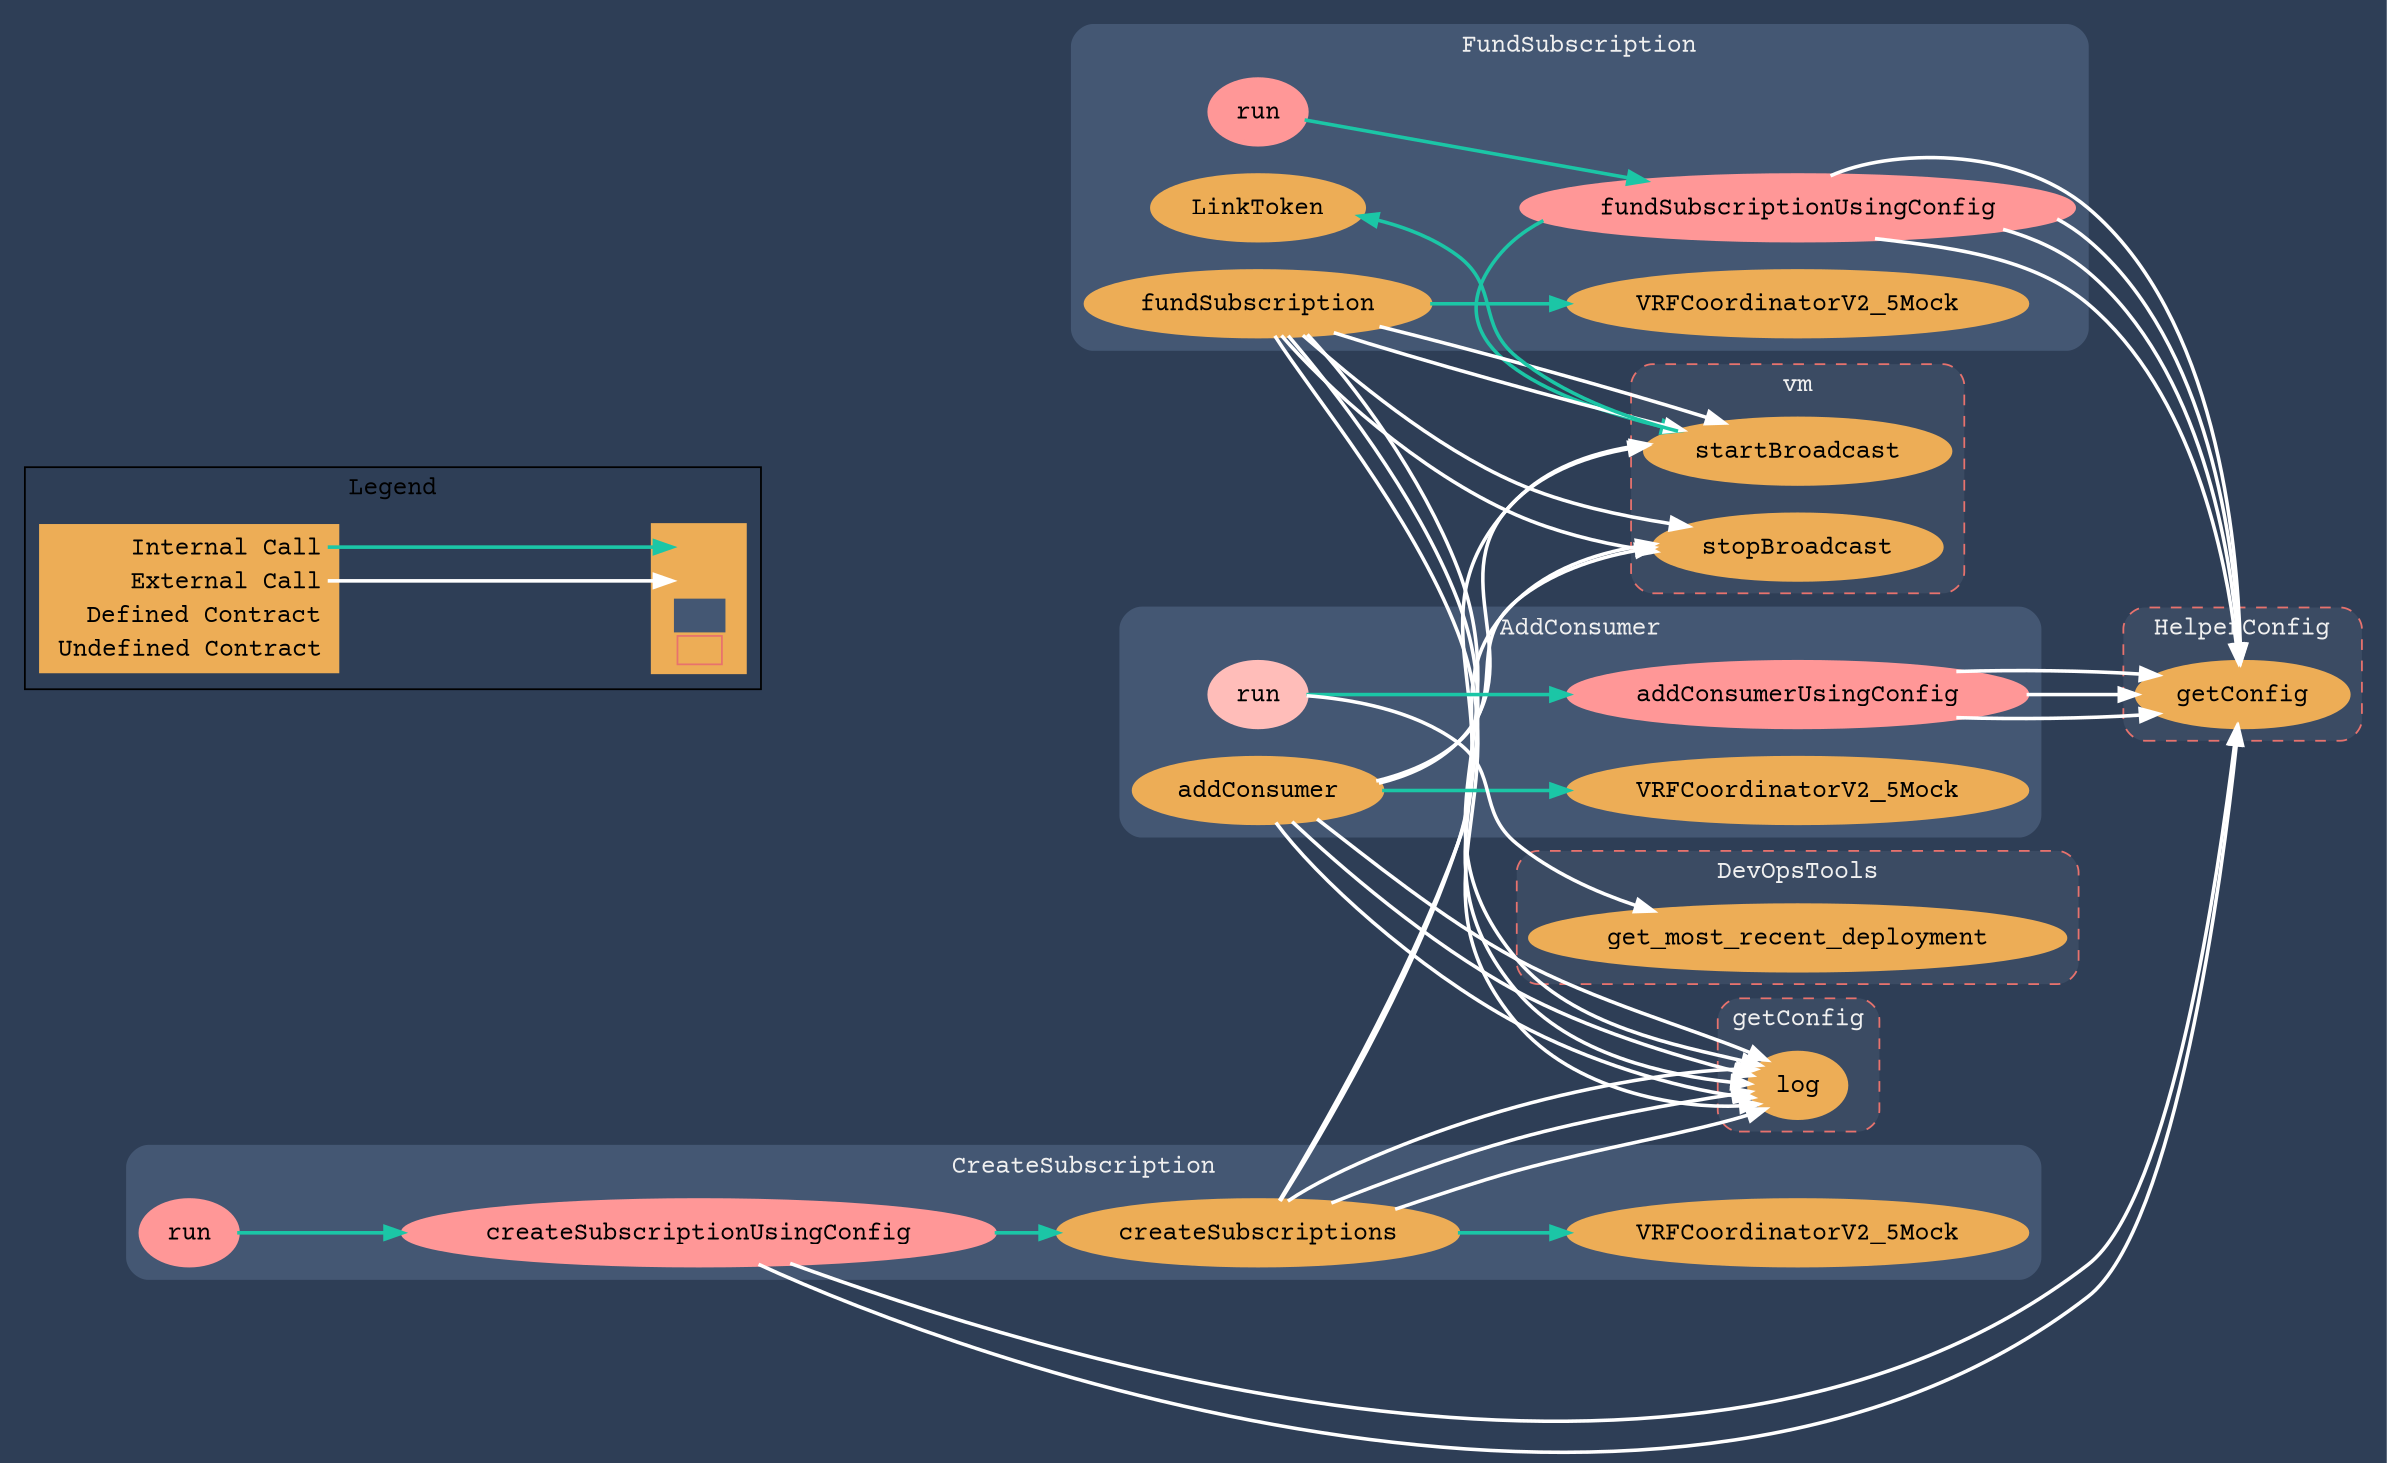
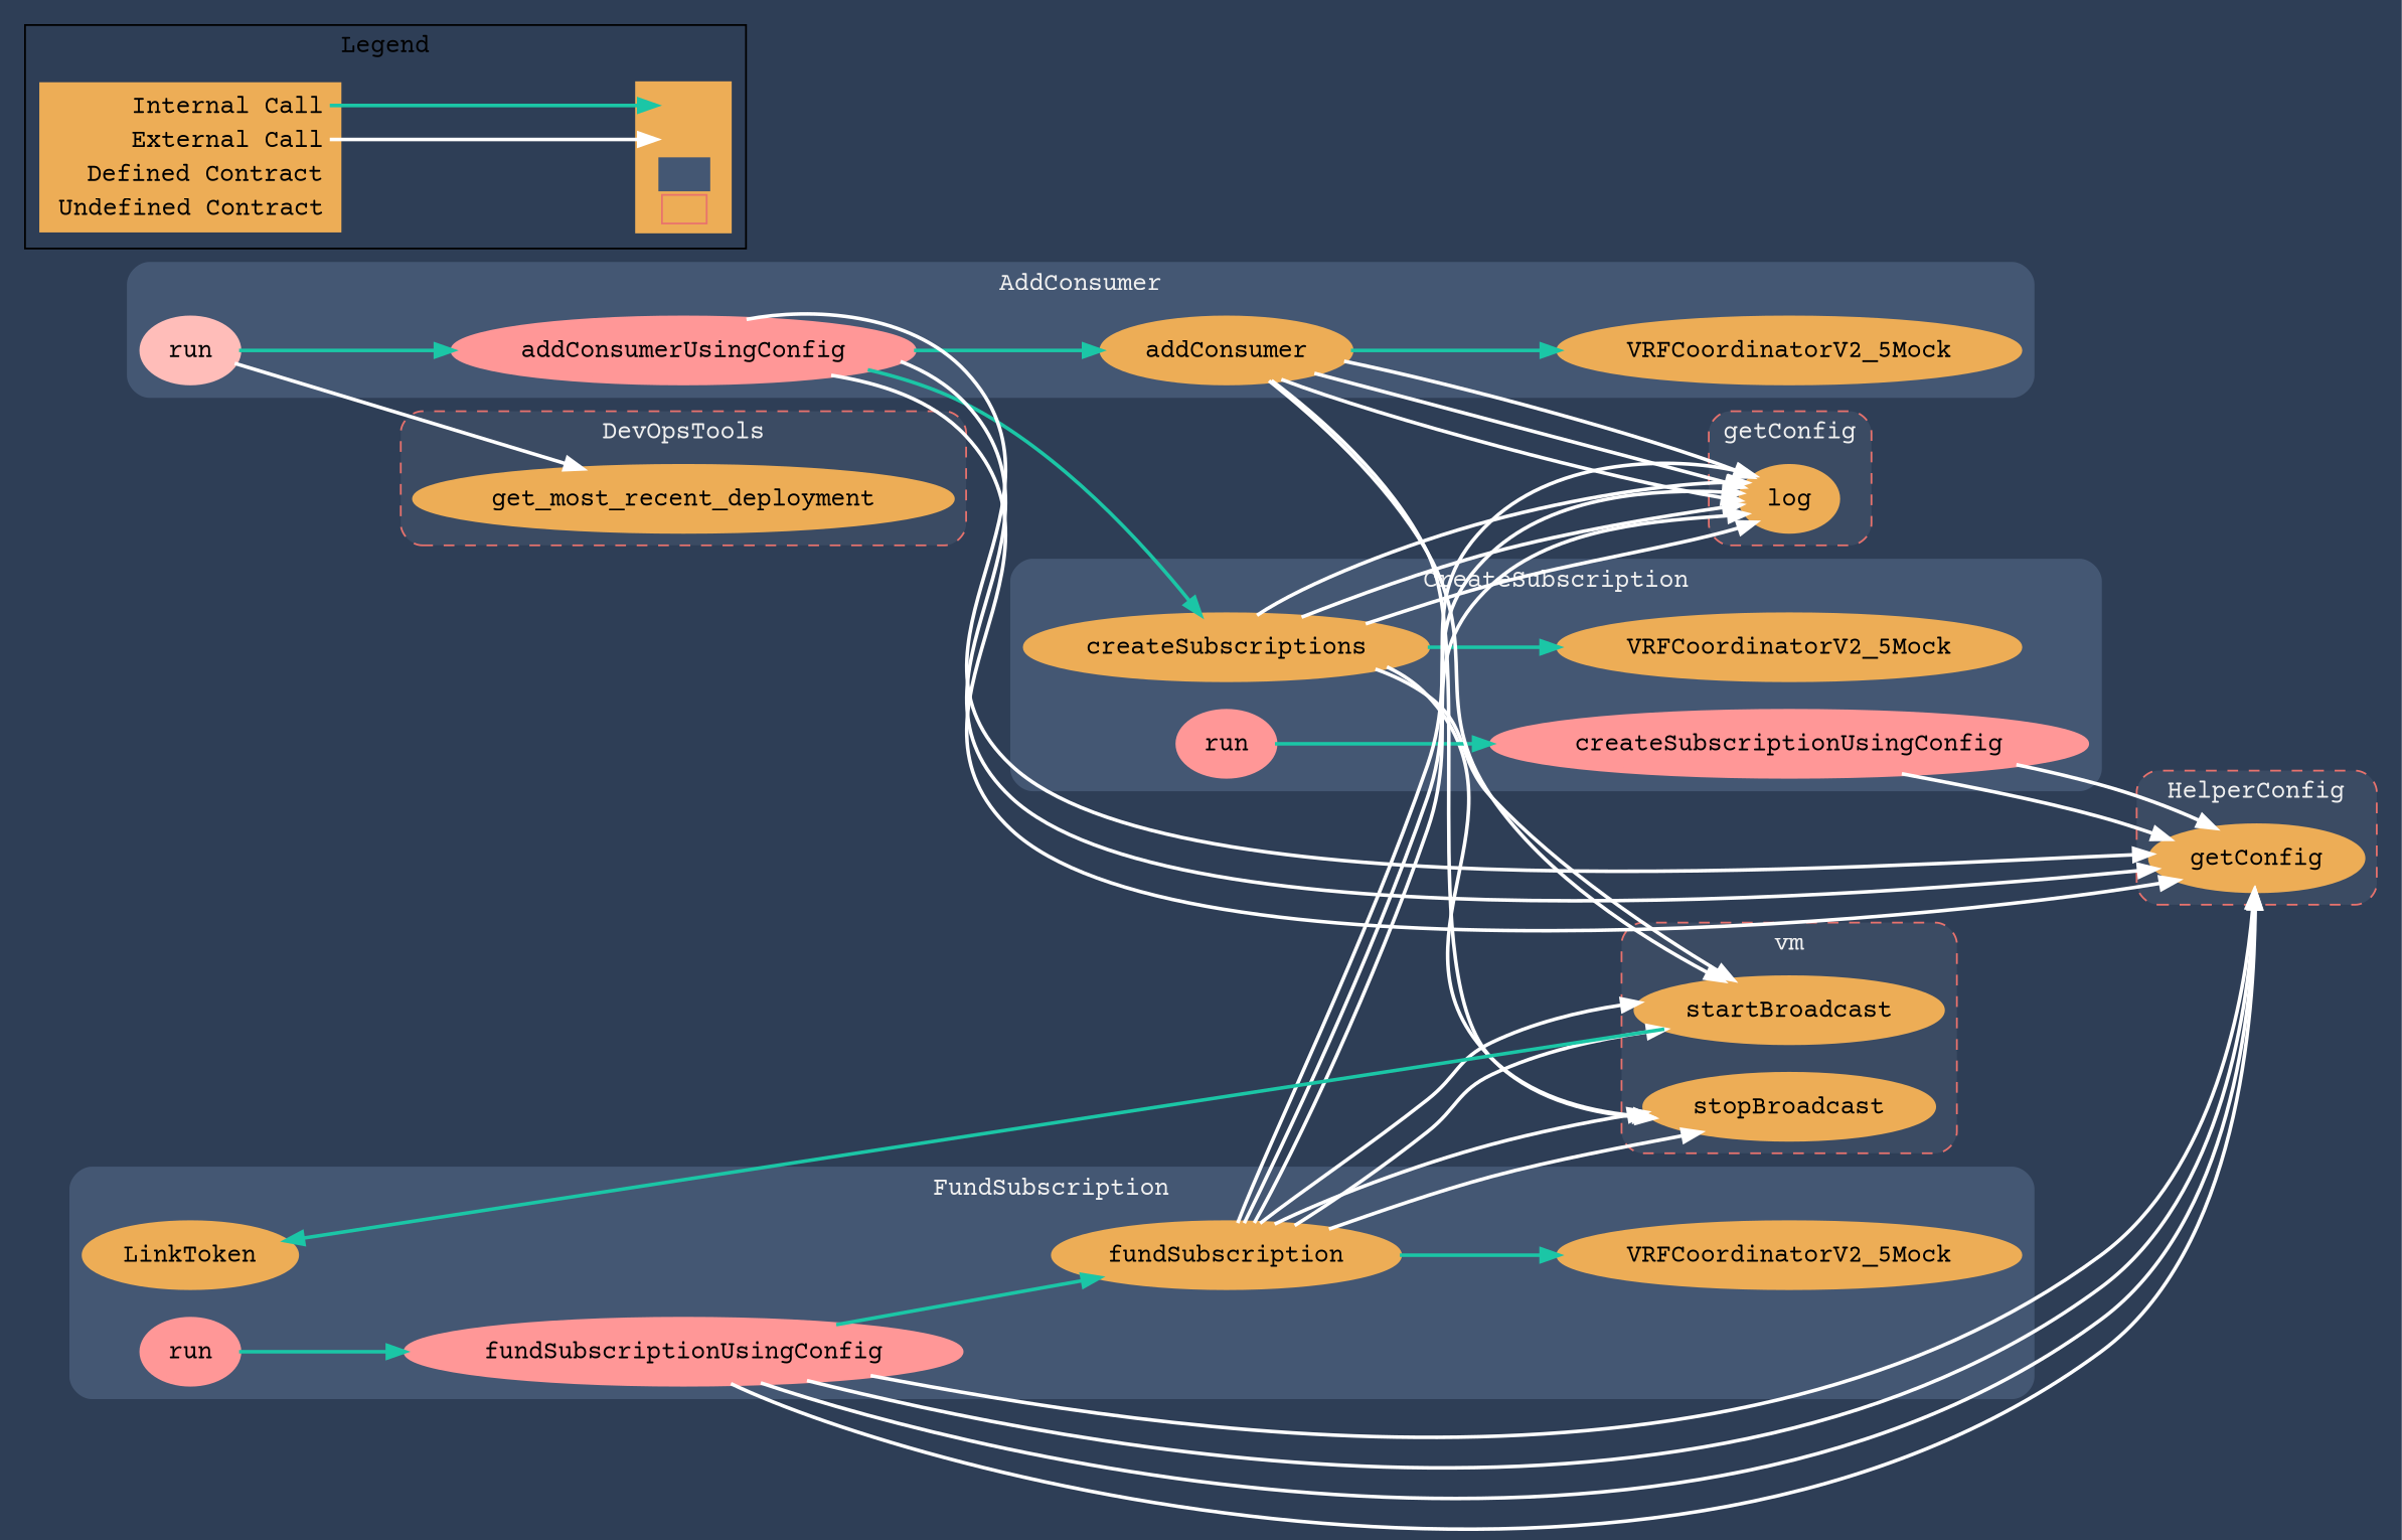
  digraph {
    bgcolor="#2e3e56"
    compound=true
    fontname="Courier Prime"
    rankdir=LR
    node [color="#edad56" fillcolor="#edad56" fontname="Courier Prime" penwidth=3 style=filled]
    edge [color=white fontname="Courier Prime" penwidth=2]
    n1 [color="#FF9797" fillcolor="#FF9797" label=createSubscriptionUsingConfig]
    n2 [label=createSubscriptions]
    n3 [color="#FF9797" fillcolor="#FF9797" label=run]
    n4 [label=VRFCoordinatorV2_5Mock]
    n5 [color="#FF9797" fillcolor="#FF9797" label=fundSubscriptionUsingConfig]
    n6 [label=fundSubscription]
    n7 [color="#FF9797" fillcolor="#FF9797" label=run]
    n8 [label=VRFCoordinatorV2_5Mock]
    n9 [label=LinkToken]
    n10 [color="#FF9797" fillcolor="#FF9797" label=addConsumerUsingConfig]
    n11 [label=addConsumer]
    n12 [color="#ffbdb9" fillcolor="#ffbdb9" label=run]
    n13 [label=VRFCoordinatorV2_5Mock]
    n14 [label=getConfig]
    n15 [label=log]
    n16 [label=<<table border="0" cellpadding="2" cellspacing="0" cellborder="0">             <tr><td align="right" port="i1">Internal Call</td></tr>             <tr><td align="right" port="i2">External Call</td></tr>             <tr><td align="right" port="i3">Defined Contract</td></tr>             <tr><td align="right" port="i4">Undefined Contract</td></tr>             </table>> shape=plaintext]
    n17 [label=<<table border="0" cellpadding="2" cellspacing="0" cellborder="0">             <tr><td port="i1">&nbsp;&nbsp;&nbsp;</td></tr>             <tr><td port="i2">&nbsp;&nbsp;&nbsp;</td></tr>             <tr><td port="i3" bgcolor="#445773">&nbsp;&nbsp;&nbsp;</td></tr>             <tr><td port="i4">             <table border="1" cellborder="0" cellspacing="0" cellpadding="7" color="#e8726d">             <tr>             <td></td>             </tr>             </table>             </td></tr>             </table>> shape=plaintext]
    n18 [label=startBroadcast]
    n19 [label=stopBroadcast]
    n20 [label=get_most_recent_deployment]
    subgraph cluster_1 {
      bgcolor="#445773"
      color="#445773"
      fontcolor="#f0f0f0"
      label=CreateSubscription
      style=rounded
      n1
      n2
      n3
      n4
    }
    subgraph cluster_2 {
      bgcolor="#445773"
      color="#445773"
      fontcolor="#f0f0f0"
      label=FundSubscription
      style=rounded
      n5
      n6
      n7
      n8
      n9
    }
    subgraph cluster_3 {
      bgcolor="#3b4b63"
      color="#e8726d"
      fontcolor="#f0f0f0"
      label=vm
      style="rounded,dashed"
      n18
      n19
    }
    subgraph cluster_4 {
      bgcolor="#445773"
      color="#445773"
      fontcolor="#f0f0f0"
      label=AddConsumer
      style=rounded
      n10
      n11
      n12
      n13
    }
    subgraph cluster_5 {
      bgcolor="#3b4b63"
      color="#e8726d"
      fontcolor="#f0f0f0"
      label=HelperConfig
      style="rounded,dashed"
      n14
    }
    subgraph cluster_6 {
      bgcolor="#3b4b63"
      color="#e8726d"
      fontcolor="#f0f0f0"
      label=getConfig
      style="rounded,dashed"
      n15
    }
    subgraph cluster_7 {
      label=Legend
      n16
      n17
    }
    subgraph cluster_8 {
      bgcolor="#3b4b63"
      color="#e8726d"
      fontcolor="#f0f0f0"
      label=DevOpsTools
      style="rounded,dashed"
      n20
    }
-   n1 -> n2 [color="#1bc6a6"]
+   n10 -> n2 [color="#1bc6a6"]
    n1 -> n14
    n1 -> n14
    n2 -> n4 [color="#1bc6a6"]
    n2 -> n15
    n2 -> n15
    n2 -> n15
    n2 -> n18
    n2 -> n19
    n3 -> n1 [color="#1bc6a6"]
-   n5 -> n18 [color="#1bc6a6"]
+   n5 -> n6 [color="#1bc6a6"]
    n5 -> n14
    n5 -> n14
    n5 -> n14
    n5 -> n14
    n6 -> n8 [color="#1bc6a6"]
    n6 -> n15
    n6 -> n15
    n6 -> n15
    n6 -> n18
    n6 -> n18
    n6 -> n19
    n6 -> n19
    n7 -> n5 [color="#1bc6a6"]
+   n10 -> n11 [color="#1bc6a6"]
    n10 -> n14
    n10 -> n14
    n10 -> n14
    n11 -> n13 [color="#1bc6a6"]
    n11 -> n15
    n11 -> n15
    n11 -> n15
    n11 -> n18
    n11 -> n19
    n12 -> n10 [color="#1bc6a6"]
    n12 -> n20
    n16 -> n17 [color="#1bc6a6" headport="i1:w" tailport="i1:e"]
    n16 -> n17 [headport="i2:w" tailport="i2:e"]
    n18 -> n9 [color="#1bc6a6"]
  }
